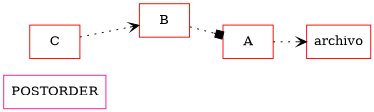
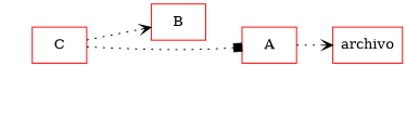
  digraph {
    rankdir=LR
    node [color=red shape=box]
    edge [arrowhead=vee style=dotted]
-   POSTORDER [color=deeppink with=1.5]
    n2 [label=C]
    n3 [label=B]
    n4 [label=A]
    n5 [label=archivo]
    n2 -> n3
-   n3 -> n4 [arrowhead=box]
+   n2 -> n4 [arrowhead=box]
    n4 -> n5
  }
